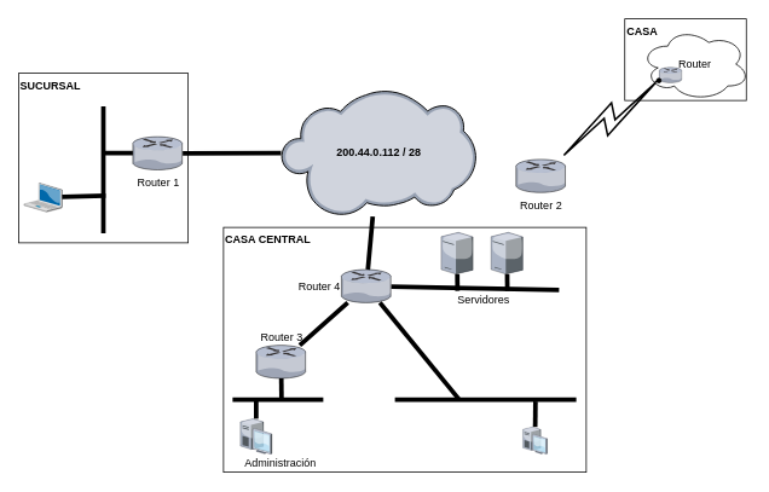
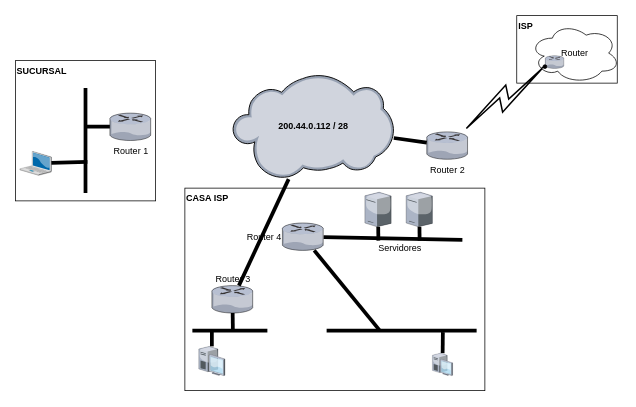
  <mxCell id="0" />
  <mxCell id="1" parent="0" />
  <mxCell id="2" value="SUCURSAL" style="whiteSpace=wrap;html=1;aspect=fixed;fillColor=none;imageAspect=0;align=left;verticalAlign=top;fontStyle=1" vertex="1" parent="1"><mxGeometry x="20" y="80" width="187" height="187" as="geometry" /></mxCell>
- <mxCell id="3" value="CASA CENTRAL" style="rounded=0;whiteSpace=wrap;html=1;fillColor=none;align=left;verticalAlign=top;fontStyle=1" vertex="1" parent="1"><mxGeometry x="246" y="250" width="400" height="270" as="geometry" /></mxCell>
- <mxCell id="4" value="CASA" style="rounded=0;whiteSpace=wrap;html=1;fillColor=none;align=left;fontStyle=1;verticalAlign=top;" vertex="1" parent="1"><mxGeometry x="688.5" y="20" width="134" height="90" as="geometry" /></mxCell>
+ <mxCell id="3" value="CASA ISP" style="rounded=0;whiteSpace=wrap;html=1;fillColor=none;align=left;verticalAlign=top;fontStyle=1" vertex="1" parent="1"><mxGeometry x="246" y="250" width="400" height="270" as="geometry" /></mxCell>
+ <mxCell id="4" value="ISP" style="rounded=0;whiteSpace=wrap;html=1;fillColor=none;align=left;fontStyle=1;verticalAlign=top;" vertex="1" parent="1"><mxGeometry x="688.5" y="20" width="134" height="90" as="geometry" /></mxCell>
  <mxCell id="5" value="Router 4" style="verticalLabelPosition=middle;aspect=fixed;html=1;verticalAlign=middle;strokeColor=none;align=right;outlineConnect=0;shape=mxgraph.citrix.router;labelPosition=left;" vertex="1" parent="1"><mxGeometry x="376" y="296.5" width="55" height="36.5" as="geometry" /></mxCell>
  <mxCell id="6" value="Router 3" style="verticalLabelPosition=top;aspect=fixed;html=1;verticalAlign=bottom;strokeColor=none;align=center;outlineConnect=0;shape=mxgraph.citrix.router;horizontal=1;labelPosition=center;" vertex="1" parent="1"><mxGeometry x="282" y="380" width="55" height="36.5" as="geometry" /></mxCell>
  <mxCell id="7" value="Router 1" style="verticalLabelPosition=bottom;aspect=fixed;html=1;verticalAlign=top;strokeColor=none;align=center;outlineConnect=0;shape=mxgraph.citrix.router;" vertex="1" parent="1"><mxGeometry x="146" y="150" width="55" height="36.5" as="geometry" /></mxCell>
  <mxCell id="8" value="Router 2" style="verticalLabelPosition=bottom;aspect=fixed;html=1;verticalAlign=top;strokeColor=none;align=center;outlineConnect=0;shape=mxgraph.citrix.router;" vertex="1" parent="1"><mxGeometry x="568.5" y="175" width="55" height="36.5" as="geometry" /></mxCell>
  <mxCell id="9" value="200.44.0.112 / 28" style="verticalLabelPosition=middle;aspect=fixed;html=1;verticalAlign=middle;strokeColor=none;align=center;outlineConnect=0;shape=mxgraph.citrix.cloud;labelPosition=center;fontStyle=1" vertex="1" parent="1"><mxGeometry x="309.5" y="98" width="215" height="140" as="geometry" /></mxCell>
- <mxCell id="10" value="" style="endArrow=none;html=1;strokeWidth=5;" edge="1" parent="1" source="5" target="6"><mxGeometry width="50" height="50" relative="1" as="geometry"><mxPoint x="146" y="490" as="sourcePoint" /><mxPoint x="196" y="440" as="targetPoint" /></mxGeometry></mxCell>
- <mxCell id="11" value="" style="endArrow=none;html=1;strokeWidth=5;" edge="1" parent="1" source="9" target="7"><mxGeometry width="50" height="50" relative="1" as="geometry"><mxPoint x="136" y="320" as="sourcePoint" /><mxPoint x="186" y="270" as="targetPoint" /></mxGeometry></mxCell>
+ <mxCell id="11" value="" style="endArrow=none;html=1;strokeWidth=5;" edge="1" parent="1" source="9" target="6"><mxGeometry width="50" height="50" relative="1" as="geometry"><mxPoint x="136" y="320" as="sourcePoint" /><mxPoint x="186" y="270" as="targetPoint" /></mxGeometry></mxCell>
+ <mxCell id="12" value="" style="endArrow=none;html=1;strokeWidth=5;" edge="1" parent="1" source="9" target="8"><mxGeometry width="50" height="50" relative="1" as="geometry"><mxPoint x="596" y="260" as="sourcePoint" /><mxPoint x="646" y="210" as="targetPoint" /></mxGeometry></mxCell>
  <mxCell id="13" value="" style="verticalLabelPosition=bottom;aspect=fixed;html=1;verticalAlign=top;strokeColor=none;align=center;outlineConnect=0;shape=mxgraph.citrix.desktop;" vertex="1" parent="1"><mxGeometry x="264.5" y="461" width="35" height="39" as="geometry" /></mxCell>
  <mxCell id="14" value="" style="verticalLabelPosition=bottom;aspect=fixed;html=1;verticalAlign=top;strokeColor=none;align=center;outlineConnect=0;shape=mxgraph.citrix.desktop;" vertex="1" parent="1"><mxGeometry x="576" y="470" width="27" height="30" as="geometry" /></mxCell>
  <mxCell id="15" value="" style="verticalLabelPosition=bottom;aspect=fixed;html=1;verticalAlign=top;strokeColor=none;align=center;outlineConnect=0;shape=mxgraph.citrix.laptop_2;" vertex="1" parent="1"><mxGeometry x="26" y="201" width="42" height="32" as="geometry" /></mxCell>
  <mxCell id="16" value="" style="group" vertex="1" connectable="0" parent="1"><mxGeometry x="112" y="116.5" width="4" height="140" as="geometry" /></mxCell>
  <mxCell id="17" value="" style="endArrow=none;html=1;strokeWidth=5;" edge="1" parent="16"><mxGeometry width="50" height="50" relative="1" as="geometry"><mxPoint x="1.5" y="140" as="sourcePoint" /><mxPoint x="1.5" as="targetPoint" /></mxGeometry></mxCell>
  <mxCell id="18" value="" style="endArrow=none;html=1;strokeWidth=5;" edge="1" parent="16" source="15"><mxGeometry width="50" height="50" relative="1" as="geometry"><mxPoint x="-26" y="116.5" as="sourcePoint" /><mxPoint x="4" y="98.5" as="targetPoint" /></mxGeometry></mxCell>
  <mxCell id="19" value="" style="endArrow=none;html=1;strokeWidth=5;" edge="1" parent="16" target="7"><mxGeometry width="50" height="50" relative="1" as="geometry"><mxPoint y="51.5" as="sourcePoint" /><mxPoint x="52" y="54" as="targetPoint" /></mxGeometry></mxCell>
  <mxCell id="20" value="" style="group" vertex="1" connectable="0" parent="1"><mxGeometry x="122" y="126.5" width="52" height="140" as="geometry" /></mxCell>
  <mxCell id="21" value="" style="endArrow=none;html=1;strokeWidth=5;" edge="1" parent="1"><mxGeometry width="50" height="50" relative="1" as="geometry"><mxPoint x="356" y="440" as="sourcePoint" /><mxPoint x="256" y="440" as="targetPoint" /></mxGeometry></mxCell>
  <mxCell id="22" value="" style="endArrow=none;html=1;strokeWidth=5;" edge="1" parent="1" source="13"><mxGeometry width="50" height="50" relative="1" as="geometry"><mxPoint x="366" y="450" as="sourcePoint" /><mxPoint x="282" y="441" as="targetPoint" /></mxGeometry></mxCell>
  <mxCell id="23" value="" style="endArrow=none;html=1;strokeWidth=5;" edge="1" parent="1" target="6"><mxGeometry width="50" height="50" relative="1" as="geometry"><mxPoint x="310" y="440" as="sourcePoint" /><mxPoint x="220" y="452" as="targetPoint" /></mxGeometry></mxCell>
  <mxCell id="24" value="" style="endArrow=none;html=1;strokeWidth=5;" edge="1" parent="1"><mxGeometry width="50" height="50" relative="1" as="geometry"><mxPoint x="635" y="440" as="sourcePoint" /><mxPoint x="435" y="440" as="targetPoint" /></mxGeometry></mxCell>
  <mxCell id="25" value="" style="endArrow=none;html=1;strokeWidth=5;" edge="1" parent="1" target="5"><mxGeometry width="50" height="50" relative="1" as="geometry"><mxPoint x="506" y="440" as="sourcePoint" /><mxPoint x="319.719" y="426.5" as="targetPoint" /></mxGeometry></mxCell>
  <mxCell id="26" value="" style="endArrow=none;html=1;strokeWidth=5;" edge="1" parent="1" source="14"><mxGeometry width="50" height="50" relative="1" as="geometry"><mxPoint x="576.182" y="470" as="sourcePoint" /><mxPoint x="590" y="442" as="targetPoint" /></mxGeometry></mxCell>
  <mxCell id="27" value="" style="endArrow=none;html=1;strokeWidth=5;" edge="1" parent="1" target="5"><mxGeometry width="50" height="50" relative="1" as="geometry"><mxPoint x="616" y="319" as="sourcePoint" /><mxPoint x="444.391" y="330" as="targetPoint" /></mxGeometry></mxCell>
  <mxCell id="28" value="" style="verticalLabelPosition=bottom;aspect=fixed;html=1;verticalAlign=top;strokeColor=none;align=center;outlineConnect=0;shape=mxgraph.citrix.license_server;" vertex="1" parent="1"><mxGeometry x="486" y="255.5" width="35" height="46" as="geometry" /></mxCell>
  <mxCell id="29" value="" style="verticalLabelPosition=bottom;aspect=fixed;html=1;verticalAlign=top;strokeColor=none;align=center;outlineConnect=0;shape=mxgraph.citrix.license_server;" vertex="1" parent="1"><mxGeometry x="541" y="255.5" width="35" height="46" as="geometry" /></mxCell>
  <mxCell id="30" value="" style="endArrow=none;html=1;strokeWidth=5;" edge="1" parent="1" target="28"><mxGeometry width="50" height="50" relative="1" as="geometry"><mxPoint x="504" y="320" as="sourcePoint" /><mxPoint x="429.998" y="248" as="targetPoint" /></mxGeometry></mxCell>
  <mxCell id="31" value="" style="endArrow=none;html=1;strokeWidth=5;" edge="1" parent="1" target="29"><mxGeometry width="50" height="50" relative="1" as="geometry"><mxPoint x="559" y="320" as="sourcePoint" /><mxPoint x="439.998" y="258" as="targetPoint" /></mxGeometry></mxCell>
  <mxCell id="32" value="Router" style="ellipse;shape=cloud;whiteSpace=wrap;html=1;" vertex="1" parent="1"><mxGeometry x="706" y="30" width="120" height="80" as="geometry" /></mxCell>
  <mxCell id="33" value="" style="verticalLabelPosition=bottom;aspect=fixed;html=1;verticalAlign=top;strokeColor=none;align=center;outlineConnect=0;shape=mxgraph.citrix.router;" vertex="1" parent="1"><mxGeometry x="726.5" y="73.5" width="25" height="17" as="geometry" /></mxCell>
  <mxCell id="34" value="" style="ellipse;whiteSpace=wrap;html=1;fillColor=#000000;align=left;" vertex="1" parent="1"><mxGeometry x="723.5" y="85.5" width="5" height="5" as="geometry" /></mxCell>
  <mxCell id="35" value="" style="html=1;outlineConnect=0;gradientDirection=north;strokeWidth=2;shape=mxgraph.networks.comm_link_edge;html=1;entryX=1;entryY=0;entryDx=0;entryDy=0;" edge="1" parent="1" source="8" target="34"><mxGeometry width="100" height="100" relative="1" as="geometry"><mxPoint x="646" y="190" as="sourcePoint" /><mxPoint x="727" y="110" as="targetPoint" /><Array as="points"><mxPoint x="686" y="110" /></Array></mxGeometry></mxCell>
  <mxCell id="36" value="" style="endArrow=none;html=1;strokeWidth=2;entryX=1;entryY=0;entryDx=0;entryDy=0;exitX=0.125;exitY=0.76;exitDx=0;exitDy=0;exitPerimeter=0;" edge="1" parent="1" source="32" target="34"><mxGeometry width="50" height="50" relative="1" as="geometry"><mxPoint x="718.5" y="100" as="sourcePoint" /><mxPoint x="728.5" y="90" as="targetPoint" /></mxGeometry></mxCell>
- <mxCell id="37" value="Administración" style="text;html=1;strokeColor=none;fillColor=none;align=center;verticalAlign=middle;whiteSpace=wrap;rounded=0;" vertex="1" parent="1"><mxGeometry x="262" y="500" width="94" height="20" as="geometry" /></mxCell>
  <mxCell id="38" value="Servidores" style="text;html=1;strokeColor=none;fillColor=none;align=center;verticalAlign=middle;whiteSpace=wrap;rounded=0;" vertex="1" parent="1"><mxGeometry x="486" y="319.9" width="94" height="20" as="geometry" /></mxCell>
- <mxCell id="39" value="" style="endArrow=none;html=1;strokeWidth=5;" edge="1" parent="1" source="5" target="9"><mxGeometry width="50" height="50" relative="1" as="geometry"><mxPoint x="146" y="490" as="sourcePoint" /><mxPoint x="196" y="440" as="targetPoint" /></mxGeometry></mxCell>
